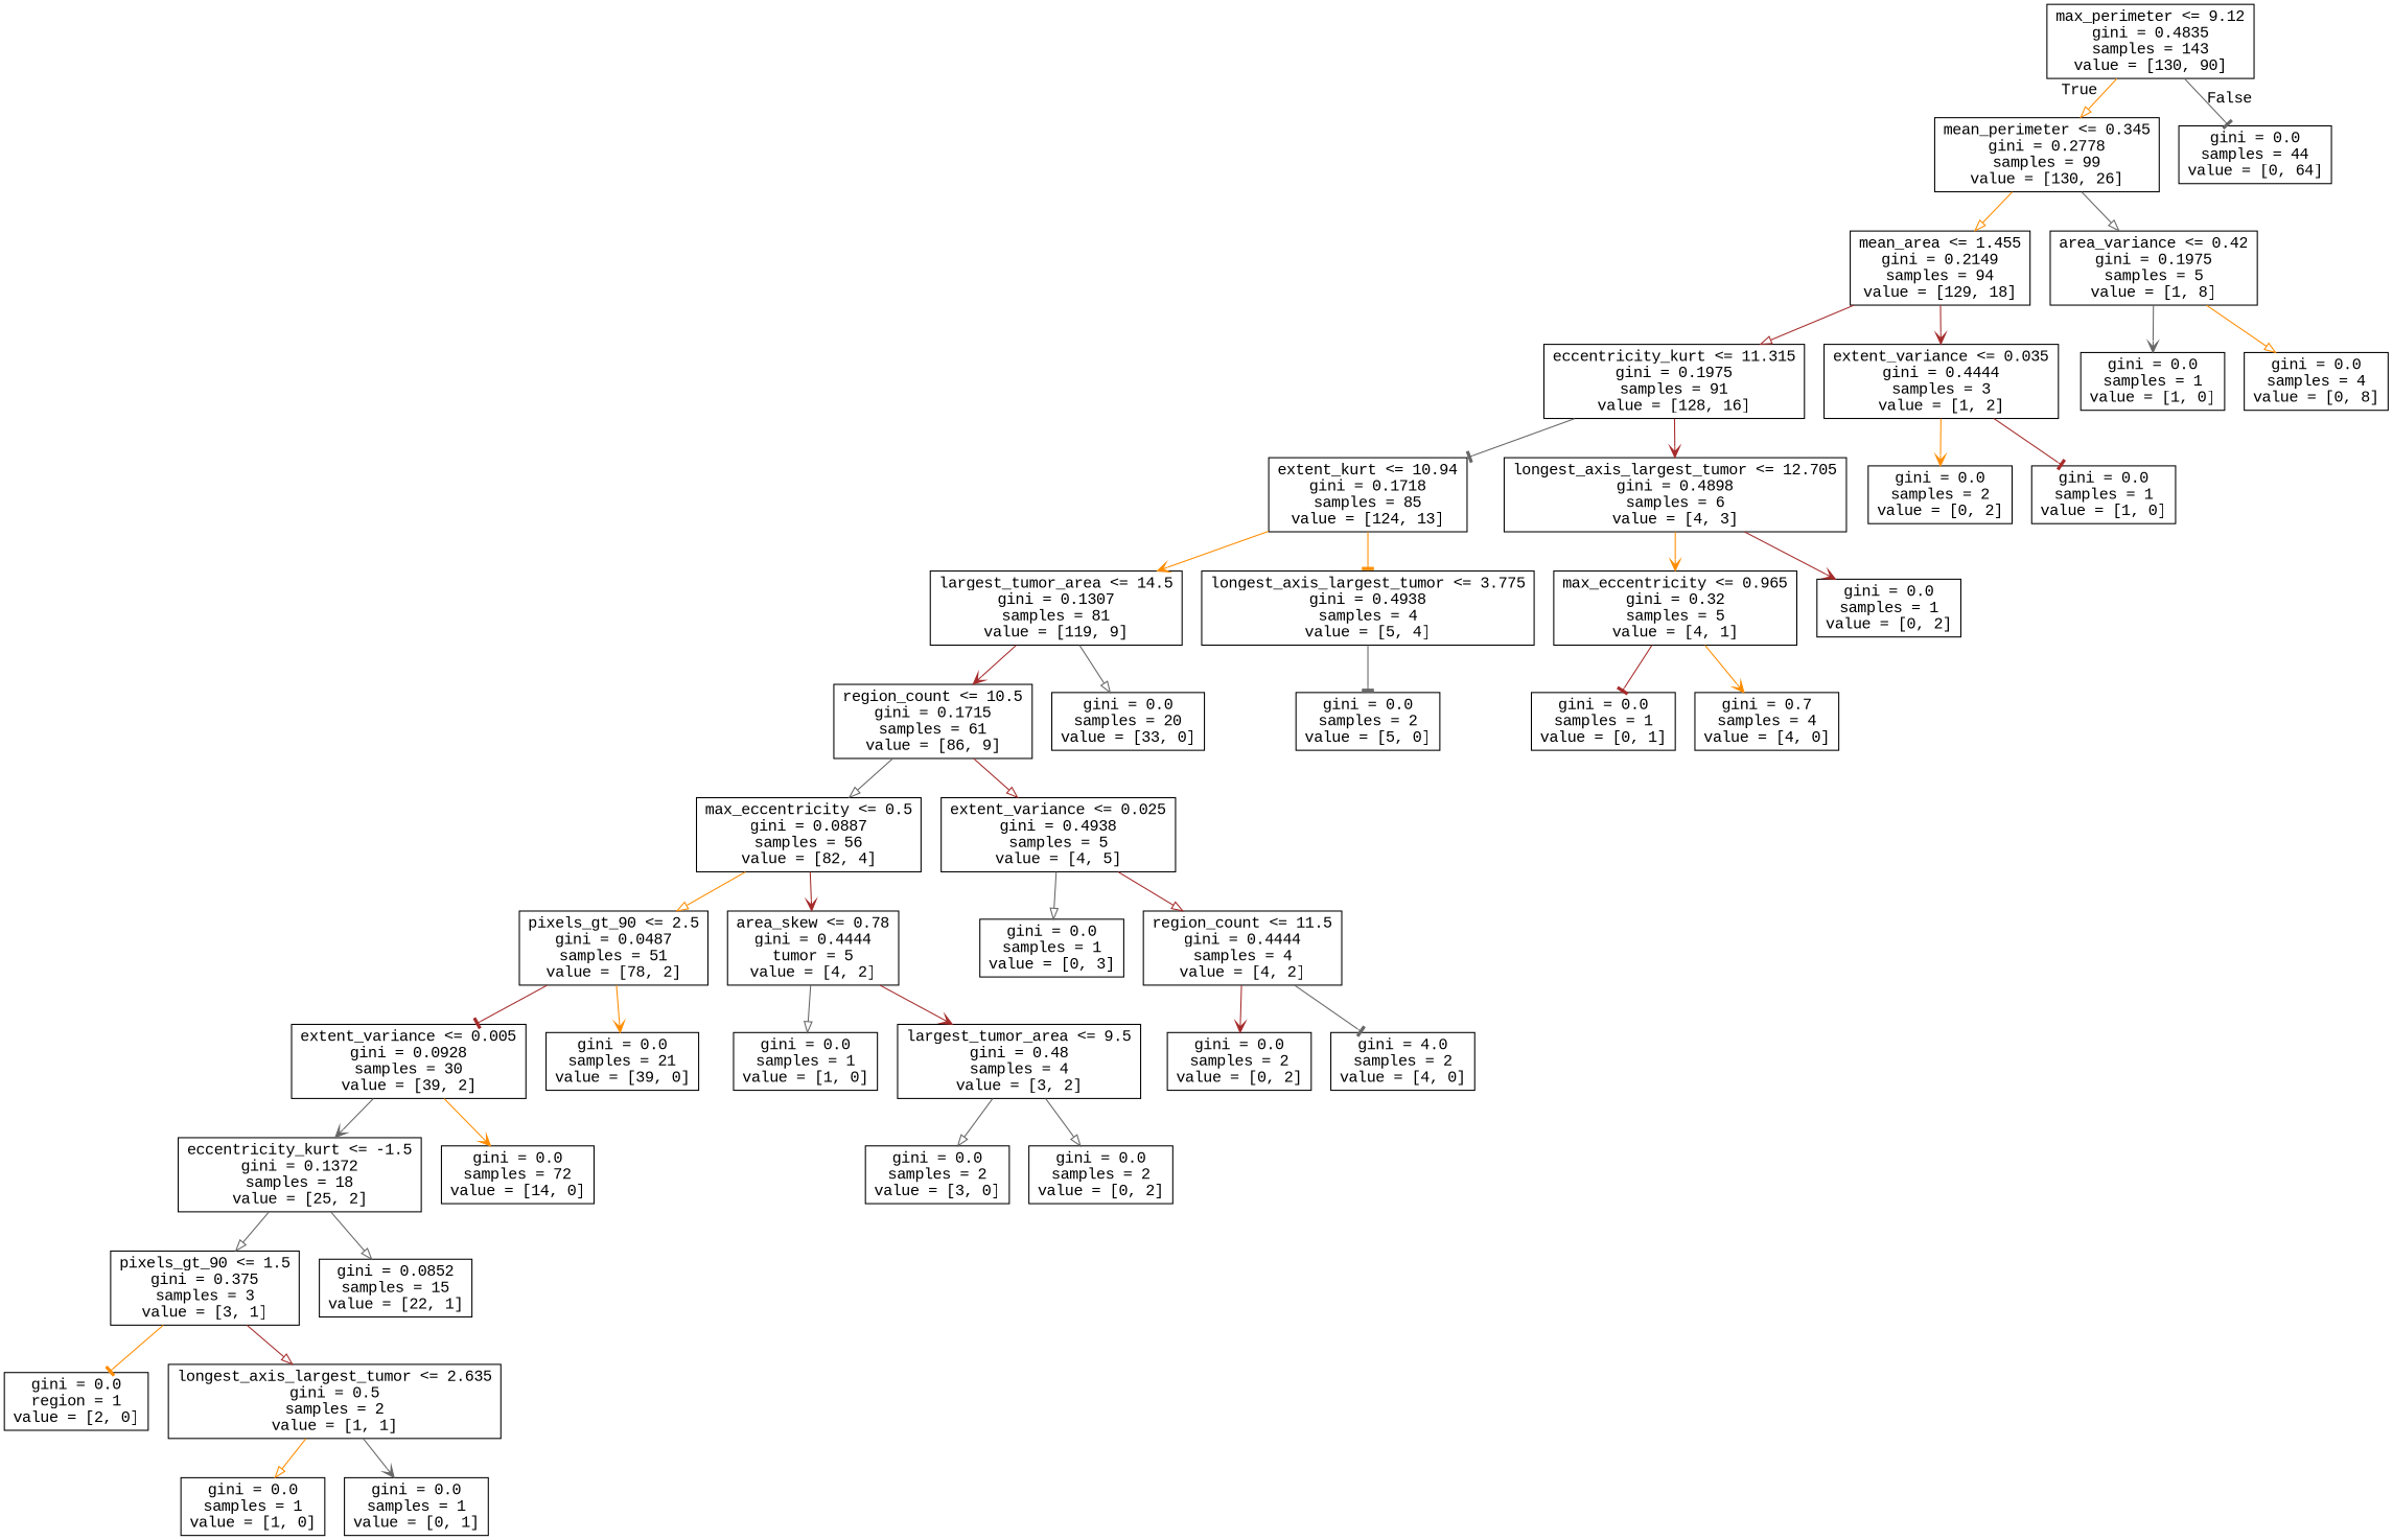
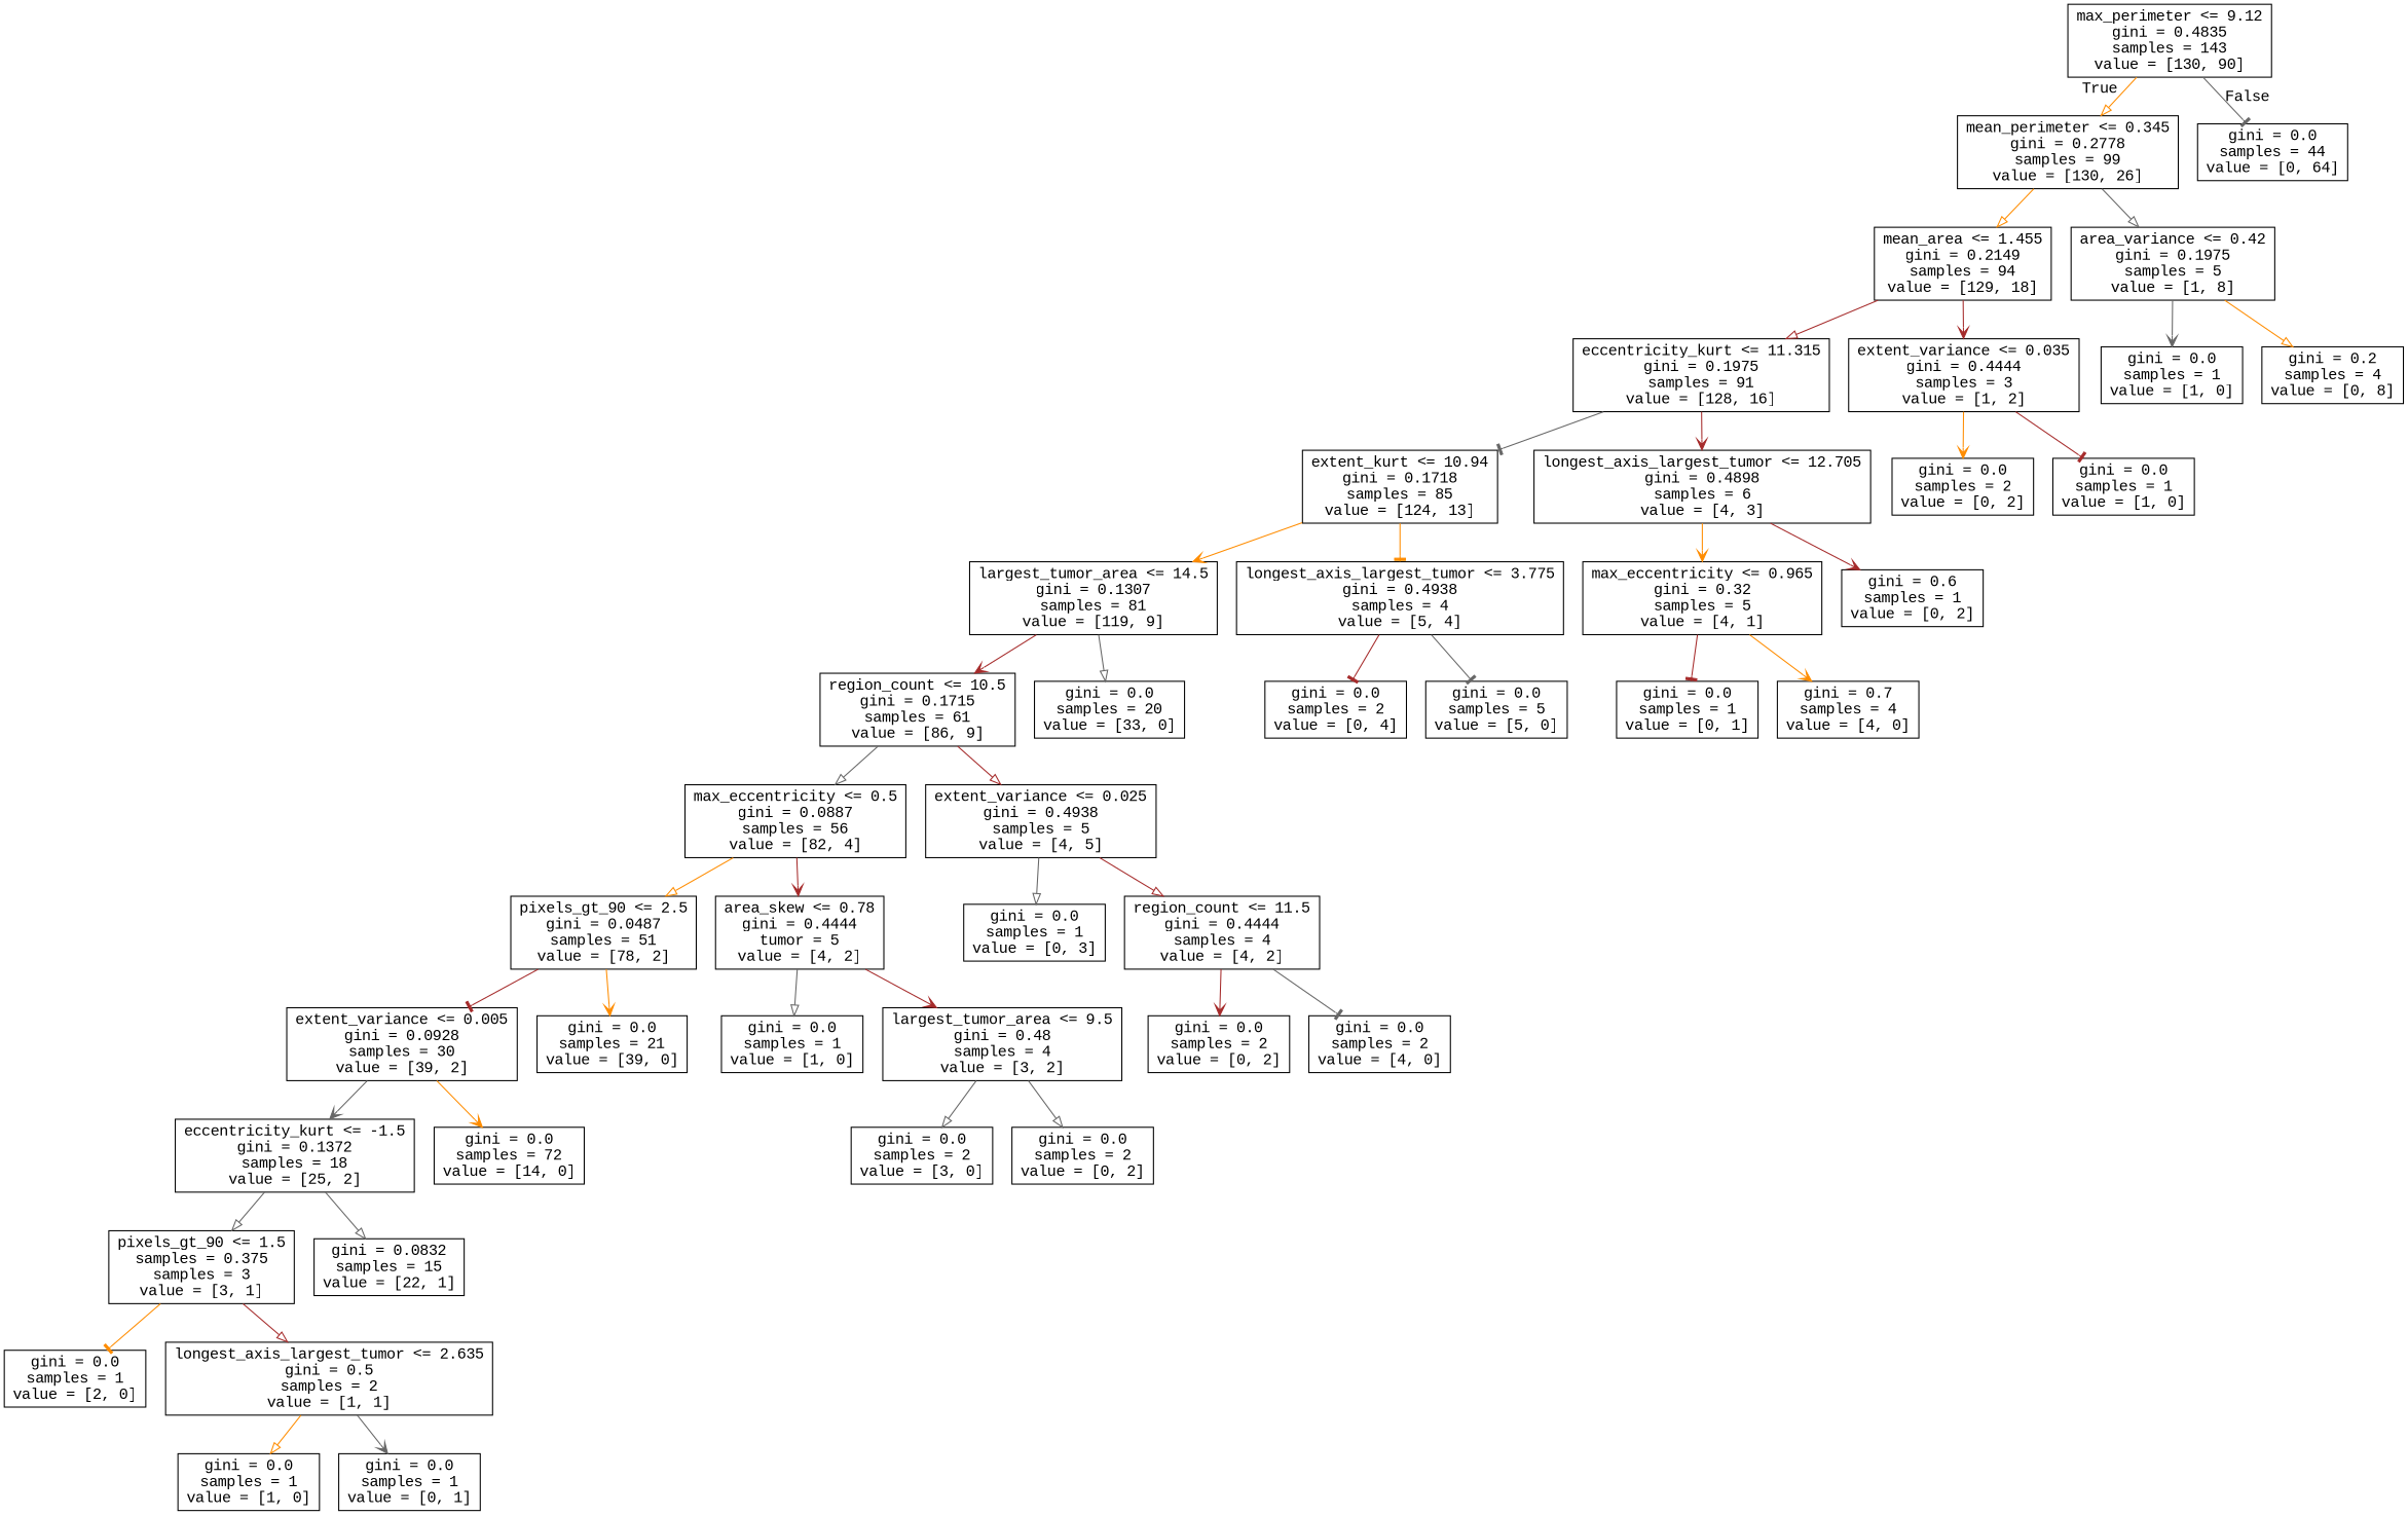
  digraph {
    fontname="Liberation Mono"
    node [fontname="Liberation Mono" shape=box]
    edge [arrowhead=onormal color=gray40 fontname="Liberation Mono"]
    n1 [label="max_perimeter <= 9.12\ngini = 0.4835\nsamples = 143\nvalue = [130, 90]"]
    n2 [label="mean_perimeter <= 0.345\ngini = 0.2778\nsamples = 99\nvalue = [130, 26]"]
    n3 [label="gini = 0.0\nsamples = 44\nvalue = [0, 64]"]
    n4 [label="mean_area <= 1.455\ngini = 0.2149\nsamples = 94\nvalue = [129, 18]"]
    n5 [label="area_variance <= 0.42\ngini = 0.1975\nsamples = 5\nvalue = [1, 8]"]
    n6 [label="eccentricity_kurt <= 11.315\ngini = 0.1975\nsamples = 91\nvalue = [128, 16]"]
    n7 [label="extent_variance <= 0.035\ngini = 0.4444\nsamples = 3\nvalue = [1, 2]"]
    n8 [label="gini = 0.0\nsamples = 1\nvalue = [1, 0]"]
-   n9 [label="gini = 0.0\nsamples = 4\nvalue = [0, 8]"]
+   n9 [label="gini = 0.2\nsamples = 4\nvalue = [0, 8]"]
    n10 [label="extent_kurt <= 10.94\ngini = 0.1718\nsamples = 85\nvalue = [124, 13]"]
    n11 [label="longest_axis_largest_tumor <= 12.705\ngini = 0.4898\nsamples = 6\nvalue = [4, 3]"]
    n12 [label="gini = 0.0\nsamples = 2\nvalue = [0, 2]"]
    n13 [label="gini = 0.0\nsamples = 1\nvalue = [1, 0]"]
    n14 [label="largest_tumor_area <= 14.5\ngini = 0.1307\nsamples = 81\nvalue = [119, 9]"]
    n15 [label="longest_axis_largest_tumor <= 3.775\ngini = 0.4938\nsamples = 4\nvalue = [5, 4]"]
    n16 [label="max_eccentricity <= 0.965\ngini = 0.32\nsamples = 5\nvalue = [4, 1]"]
-   n17 [label="gini = 0.0\nsamples = 1\nvalue = [0, 2]"]
+   n17 [label="gini = 0.6\nsamples = 1\nvalue = [0, 2]"]
    n18 [label="region_count <= 10.5\ngini = 0.1715\nsamples = 61\nvalue = [86, 9]"]
    n19 [label="gini = 0.0\nsamples = 20\nvalue = [33, 0]"]
-   n21 [label="gini = 0.0\nsamples = 2\nvalue = [5, 0]"]
+   n20 [label="gini = 0.0\nsamples = 2\nvalue = [0, 4]"]
+   n21 [label="gini = 0.0\nsamples = 5\nvalue = [5, 0]"]
    n22 [label="max_eccentricity <= 0.5\ngini = 0.0887\nsamples = 56\nvalue = [82, 4]"]
    n23 [label="extent_variance <= 0.025\ngini = 0.4938\nsamples = 5\nvalue = [4, 5]"]
    n24 [label="pixels_gt_90 <= 2.5\ngini = 0.0487\nsamples = 51\nvalue = [78, 2]"]
    n25 [label="area_skew <= 0.78\ngini = 0.4444\ntumor = 5\nvalue = [4, 2]"]
    n26 [label="gini = 0.0\nsamples = 1\nvalue = [0, 3]"]
    n27 [label="region_count <= 11.5\ngini = 0.4444\nsamples = 4\nvalue = [4, 2]"]
    n28 [label="extent_variance <= 0.005\ngini = 0.0928\nsamples = 30\nvalue = [39, 2]"]
    n29 [label="gini = 0.0\nsamples = 21\nvalue = [39, 0]"]
    n30 [label="gini = 0.0\nsamples = 1\nvalue = [1, 0]"]
    n31 [label="largest_tumor_area <= 9.5\ngini = 0.48\nsamples = 4\nvalue = [3, 2]"]
    n32 [label="eccentricity_kurt <= -1.5\ngini = 0.1372\nsamples = 18\nvalue = [25, 2]"]
    n33 [label="gini = 0.0\nsamples = 72\nvalue = [14, 0]"]
-   n34 [label="pixels_gt_90 <= 1.5\ngini = 0.375\nsamples = 3\nvalue = [3, 1]"]
-   n35 [label="gini = 0.0852\nsamples = 15\nvalue = [22, 1]"]
-   n36 [label="gini = 0.0\nregion = 1\nvalue = [2, 0]"]
+   n34 [label="pixels_gt_90 <= 1.5\nsamples = 0.375\nsamples = 3\nvalue = [3, 1]"]
+   n35 [label="gini = 0.0832\nsamples = 15\nvalue = [22, 1]"]
+   n36 [label="gini = 0.0\nsamples = 1\nvalue = [2, 0]"]
    n37 [label="longest_axis_largest_tumor <= 2.635\ngini = 0.5\nsamples = 2\nvalue = [1, 1]"]
    n38 [label="gini = 0.0\nsamples = 1\nvalue = [1, 0]"]
    n39 [label="gini = 0.0\nsamples = 1\nvalue = [0, 1]"]
    n40 [label="gini = 0.0\nsamples = 2\nvalue = [3, 0]"]
    n41 [label="gini = 0.0\nsamples = 2\nvalue = [0, 2]"]
    n42 [label="gini = 0.0\nsamples = 2\nvalue = [0, 2]"]
-   n43 [label="gini = 4.0\nsamples = 2\nvalue = [4, 0]"]
+   n43 [label="gini = 0.0\nsamples = 2\nvalue = [4, 0]"]
    n44 [label="gini = 0.0\nsamples = 1\nvalue = [0, 1]"]
    n45 [label="gini = 0.7\nsamples = 4\nvalue = [4, 0]"]
    n1 -> n2 [color=darkorange headlabel=True labelangle=45 labeldistance=2.5]
    n1 -> n3 [arrowhead=tee headlabel=False labelangle=-45 labeldistance=2.5]
    n2 -> n4 [color=darkorange]
    n2 -> n5
    n4 -> n6 [color=brown]
    n4 -> n7 [arrowhead=vee color=brown]
    n5 -> n8 [arrowhead=vee]
    n5 -> n9 [color=darkorange]
    n6 -> n10 [arrowhead=tee]
    n6 -> n11 [arrowhead=vee color=brown]
    n7 -> n12 [arrowhead=vee color=darkorange]
    n7 -> n13 [arrowhead=tee color=brown]
    n10 -> n14 [arrowhead=vee color=darkorange]
    n10 -> n15 [arrowhead=tee color=darkorange]
    n11 -> n16 [arrowhead=vee color=darkorange]
    n11 -> n17 [arrowhead=vee color=brown]
    n14 -> n18 [arrowhead=vee color=brown]
    n14 -> n19
+   n15 -> n20 [arrowhead=tee color=brown]
    n15 -> n21 [arrowhead=tee]
    n16 -> n44 [arrowhead=tee color=brown]
    n16 -> n45 [arrowhead=vee color=darkorange]
    n18 -> n22
    n18 -> n23 [color=brown]
    n22 -> n24 [color=darkorange]
    n22 -> n25 [arrowhead=vee color=brown]
    n23 -> n26
    n23 -> n27 [color=brown]
    n24 -> n28 [arrowhead=tee color=brown]
    n24 -> n29 [arrowhead=vee color=darkorange]
    n25 -> n30
    n25 -> n31 [arrowhead=vee color=brown]
    n27 -> n42 [arrowhead=vee color=brown]
    n27 -> n43 [arrowhead=tee]
    n28 -> n32 [arrowhead=vee]
    n28 -> n33 [arrowhead=vee color=darkorange]
    n31 -> n40
    n31 -> n41
    n32 -> n34
    n32 -> n35
    n34 -> n36 [arrowhead=tee color=darkorange]
    n34 -> n37 [color=brown]
    n37 -> n38 [color=darkorange]
    n37 -> n39 [arrowhead=vee]
  }
